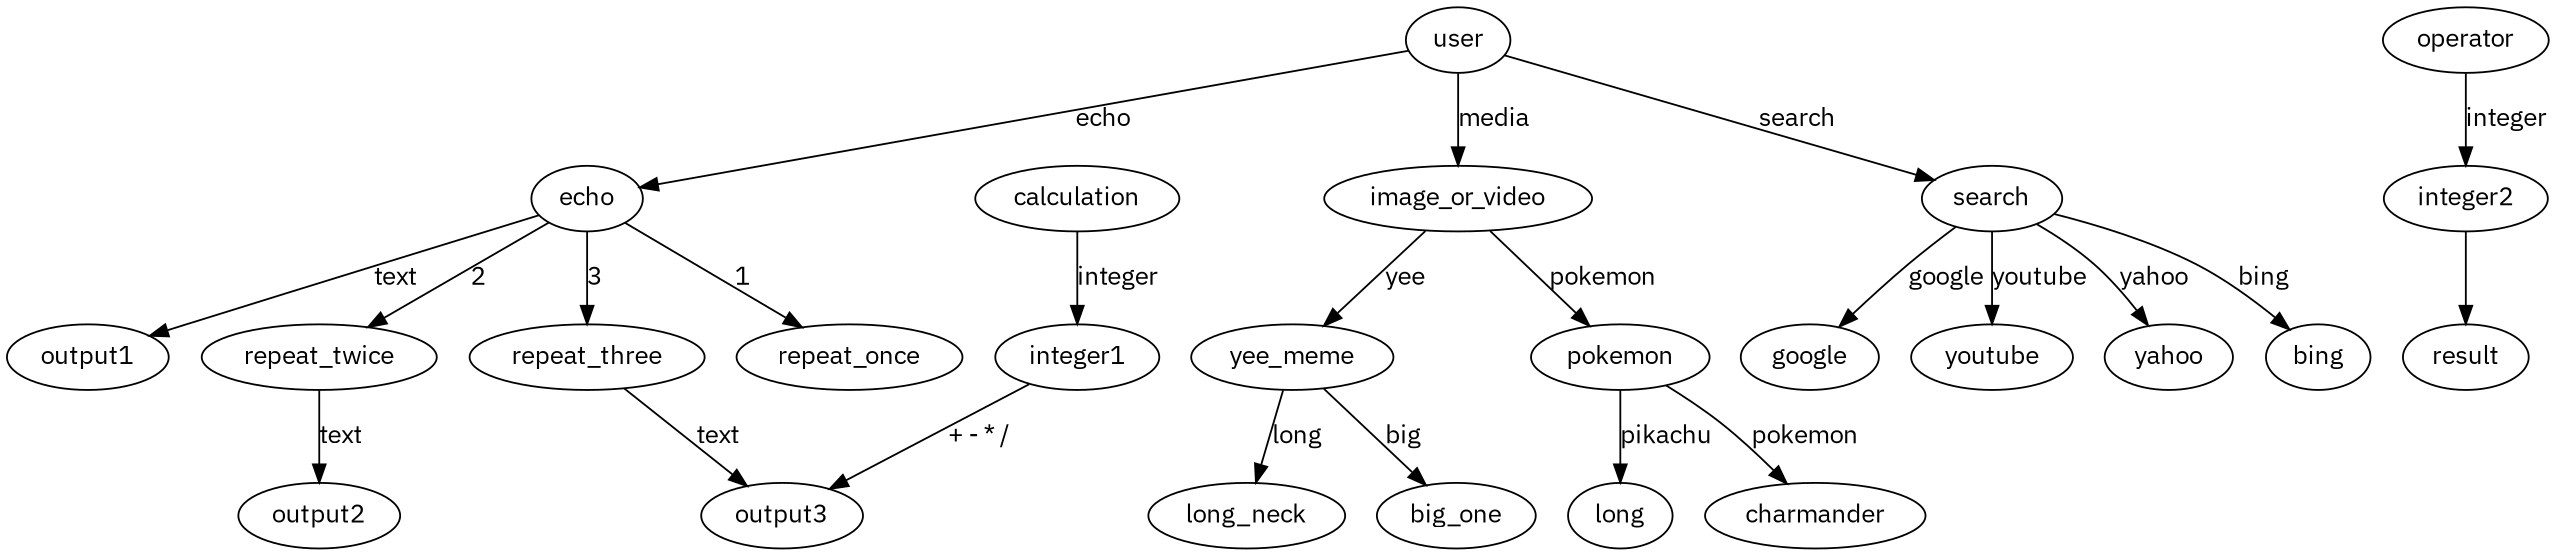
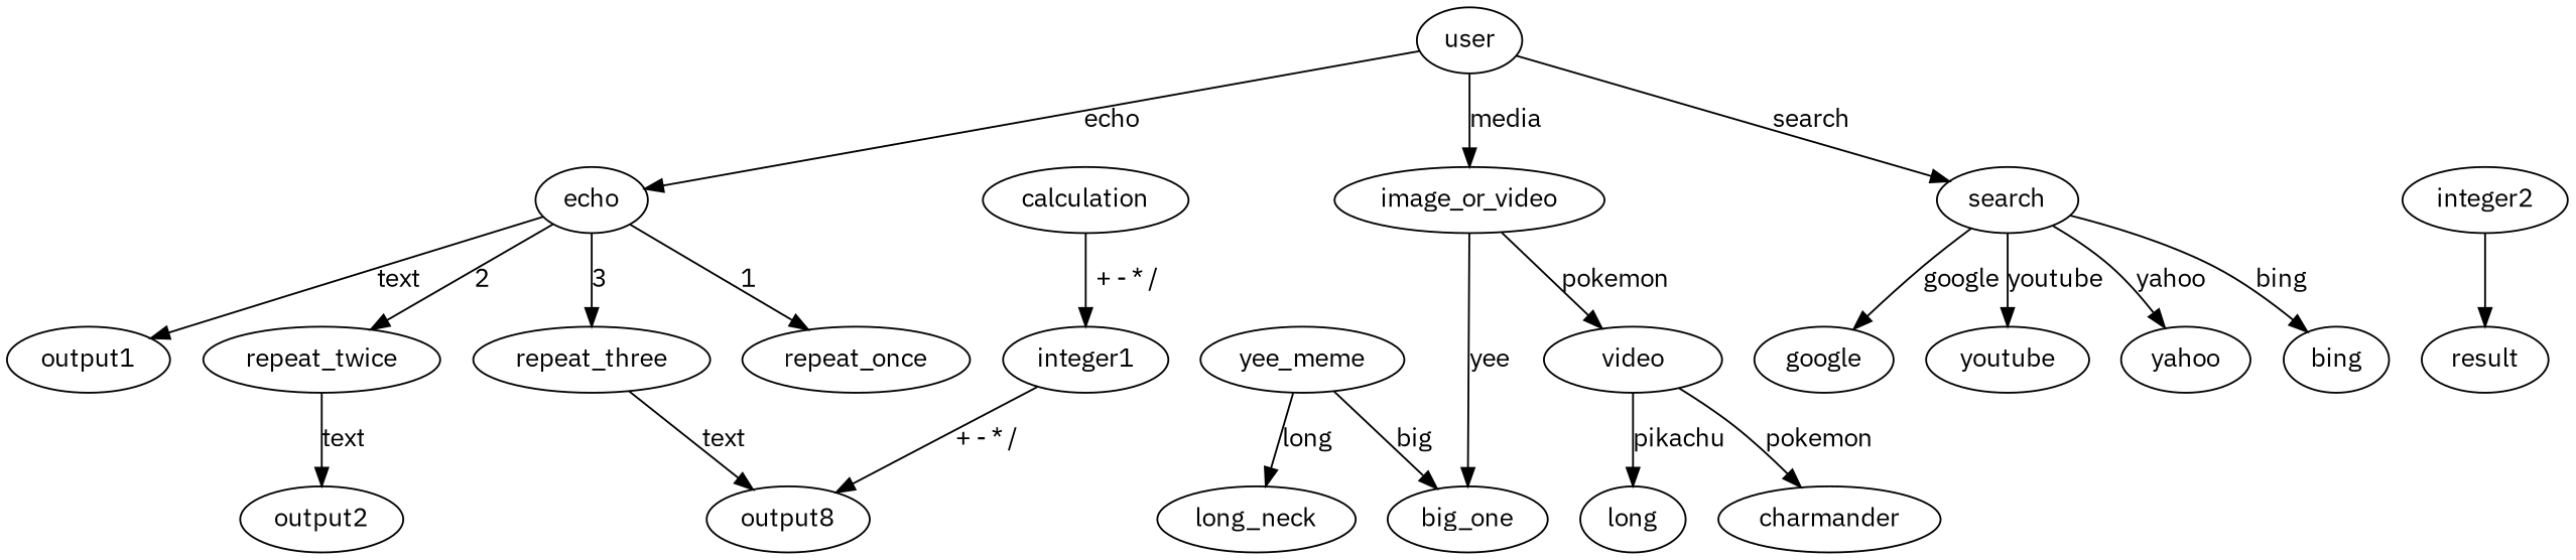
  digraph {
    fontname="IBM Plex Sans"
    node [fontname="IBM Plex Sans"]
    edge [fontname="IBM Plex Sans"]
    user
    echo
    image_or_video
    search
    repeat_once
    repeat_twice
    repeat_three
    output1
    calculation
    integer1
    yee_meme
-   pokemon
+   pokemon [label=video]
    google
    youtube
    yahoo
    bing
    output2
-   output3
-   operator
+   output3 [label=output8]
    integer2
    result
    long_neck
    big_one
    n24 [label=long]
    charmander
    user -> echo [label=echo]
    user -> image_or_video [label=media]
    user -> search [label=search]
    echo -> repeat_once [label=1]
    echo -> repeat_twice [label=2]
    echo -> repeat_three [label=3]
    echo -> output1 [label=text]
-   image_or_video -> yee_meme [label=yee]
+   image_or_video -> big_one [label=yee]
    image_or_video -> pokemon [label=pokemon]
    search -> google [label=google]
    search -> youtube [label=youtube]
    search -> yahoo [label=yahoo]
    search -> bing [label=bing]
    repeat_twice -> output2 [label=text]
    repeat_three -> output3 [label=text]
-   calculation -> integer1 [label=integer]
+   calculation -> integer1 [label="+ - * /"]
    integer1 -> output3 [label="+ - * /"]
    yee_meme -> long_neck [label=long]
    yee_meme -> big_one [label=big]
    pokemon -> n24 [label=pikachu]
    pokemon -> charmander [label=pokemon]
-   operator -> integer2 [label=integer]
    integer2 -> result
  }
